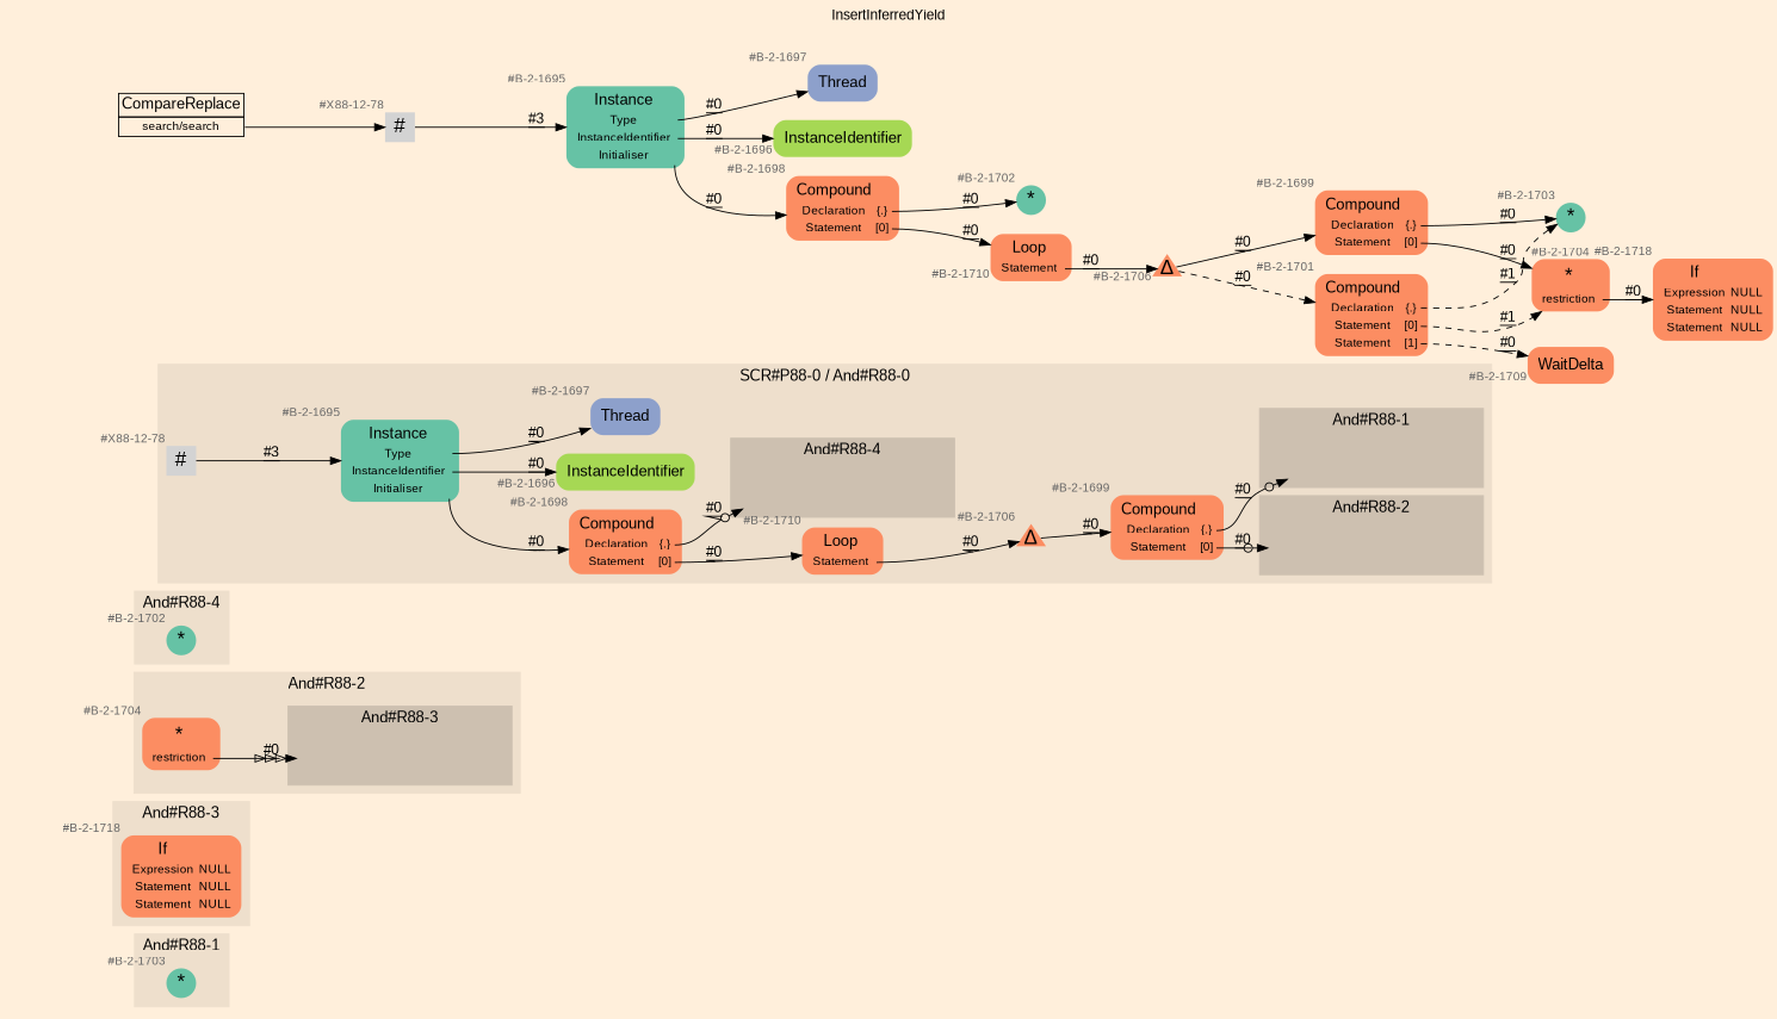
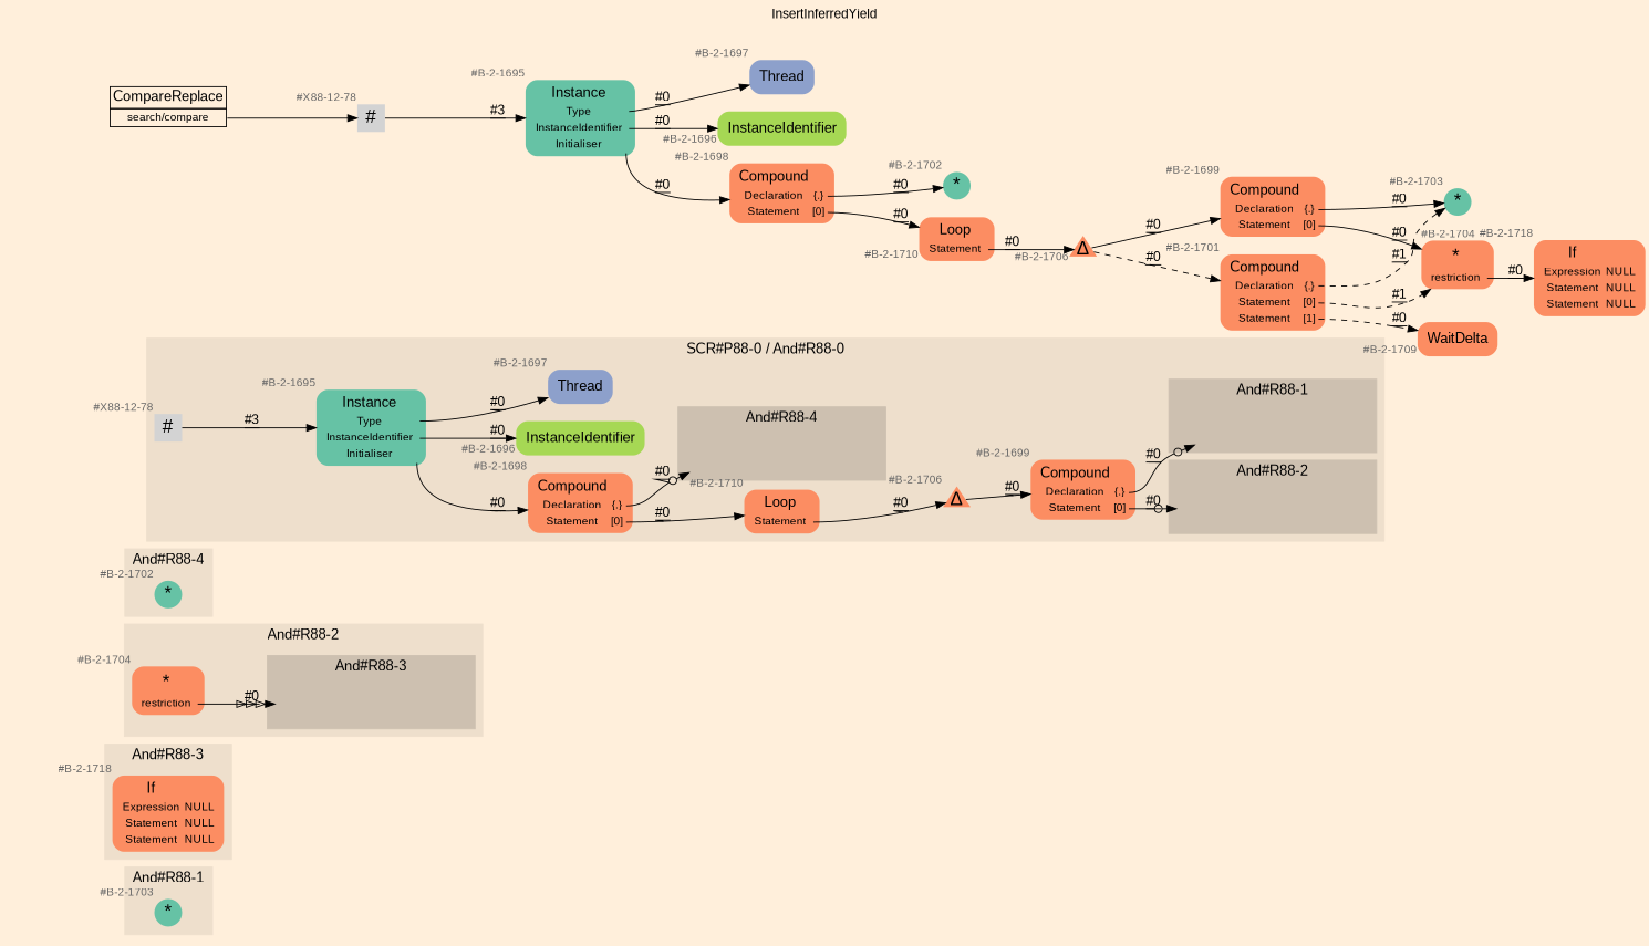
  digraph {
    bgcolor=antiquewhite1
    color=black
    fontcolor=black
    fontname=Arial
    label=InsertInferredYield
    labelloc=t
    rankdir=LR
    ranksep=0.3
    node [fillcolor="/set28/2" fontcolor=grey40 fontname=Arial fontsize=12 shape=plaintext style="rounded,filled" xlabel="#B-2-1703"]
    edge [color=black decorate=true fontcolor=black fontname=Arial tailport=port0]
    n1 [fillcolor="/set28/1" fixedsize=true height=0.4 label=<<FONT COLOR="black" POINT-SIZE="20">*</FONT>> penwidth=0.0 shape=circle style=filled width=0.4]
    n2 [label=<<TABLE BORDER="0" CELLBORDER="0" CELLSPACING="0">          <TR><TD><FONT COLOR="black" POINT-SIZE="15">If</FONT></TD></TR>          <TR><TD><FONT COLOR="black" POINT-SIZE="12">Expression</FONT></TD><TD PORT="port0"><FONT COLOR="black" POINT-SIZE="12">NULL</FONT></TD></TR>          <TR><TD><FONT COLOR="black" POINT-SIZE="12">Statement</FONT></TD><TD PORT="port1"><FONT COLOR="black" POINT-SIZE="12">NULL</FONT></TD></TR>          <TR><TD><FONT COLOR="black" POINT-SIZE="12">Statement</FONT></TD><TD PORT="port2"><FONT COLOR="black" POINT-SIZE="12">NULL</FONT></TD></TR>         </TABLE>> xlabel="#B-2-1718"]
    "And#R88-2/And#R88-3/#B-2-1718" [shape=none style=invisible xlabel="#B-2-1718"]
    n4 [label=<<TABLE BORDER="0" CELLBORDER="0" CELLSPACING="0">          <TR><TD><FONT COLOR="black" POINT-SIZE="20">*</FONT></TD></TR>          <TR><TD><FONT COLOR="black" POINT-SIZE="12">restriction</FONT></TD><TD PORT="port0"></TD></TR>         </TABLE>> xlabel="#B-2-1704"]
    n5 [fillcolor="/set28/1" fixedsize=true height=0.4 label=<<FONT COLOR="black" POINT-SIZE="20">*</FONT>> penwidth=0.0 shape=circle style=filled width=0.4 xlabel="#B-2-1702"]
    "And#R88-0/And#R88-1/#B-2-1703" [fillcolor="/set28/1" shape=none style=invisible]
    "And#R88-0/And#R88-2/#B-2-1704" [shape=none style=invisible xlabel="#B-2-1704"]
    "And#R88-0/And#R88-4/#B-2-1702" [fillcolor="/set28/1" shape=none style=invisible xlabel="#B-2-1702"]
    n9 [label=<<TABLE BORDER="0" CELLBORDER="0" CELLSPACING="0">          <TR><TD><FONT COLOR="black" POINT-SIZE="15">Compound</FONT></TD></TR>          <TR><TD><FONT COLOR="black" POINT-SIZE="12">Declaration</FONT></TD><TD PORT="port0"><FONT COLOR="black" POINT-SIZE="12">{.}</FONT></TD></TR>          <TR><TD><FONT COLOR="black" POINT-SIZE="12">Statement</FONT></TD><TD PORT="port1"><FONT COLOR="black" POINT-SIZE="12">[0]</FONT></TD></TR>         </TABLE>> xlabel="#B-2-1699"]
    n10 [fillcolor="/set28/3" label=<<TABLE BORDER="0" CELLBORDER="0" CELLSPACING="0">          <TR><TD><FONT COLOR="black" POINT-SIZE="15">Thread</FONT></TD></TR>         </TABLE>> xlabel="#B-2-1697"]
    n11 [fixedsize=true height=0.4 label=<<FONT COLOR="black" POINT-SIZE="20">#</FONT>> penwidth=0.0 shape=square style=filled width=0.4 xlabel="#X88-12-78" fillcolor=""]
    n12 [fillcolor="/set28/1" label=<<TABLE BORDER="0" CELLBORDER="0" CELLSPACING="0">          <TR><TD><FONT COLOR="black" POINT-SIZE="15">Instance</FONT></TD></TR>          <TR><TD><FONT COLOR="black" POINT-SIZE="12">Type</FONT></TD><TD PORT="port0"></TD></TR>          <TR><TD><FONT COLOR="black" POINT-SIZE="12">InstanceIdentifier</FONT></TD><TD PORT="port1"></TD></TR>          <TR><TD><FONT COLOR="black" POINT-SIZE="12">Initialiser</FONT></TD><TD PORT="port2"></TD></TR>         </TABLE>> xlabel="#B-2-1695"]
    n13 [label=<<TABLE BORDER="0" CELLBORDER="0" CELLSPACING="0">          <TR><TD><FONT COLOR="black" POINT-SIZE="15">Loop</FONT></TD></TR>          <TR><TD><FONT COLOR="black" POINT-SIZE="12">Statement</FONT></TD><TD PORT="port0"></TD></TR>         </TABLE>> xlabel="#B-2-1710"]
    n14 [label=<<TABLE BORDER="0" CELLBORDER="0" CELLSPACING="0">          <TR><TD><FONT COLOR="black" POINT-SIZE="15">Compound</FONT></TD></TR>          <TR><TD><FONT COLOR="black" POINT-SIZE="12">Declaration</FONT></TD><TD PORT="port0"><FONT COLOR="black" POINT-SIZE="12">{.}</FONT></TD></TR>          <TR><TD><FONT COLOR="black" POINT-SIZE="12">Statement</FONT></TD><TD PORT="port1"><FONT COLOR="black" POINT-SIZE="12">[0]</FONT></TD></TR>         </TABLE>> xlabel="#B-2-1698"]
    n15 [fixedsize=true height=0.4 label=<<FONT COLOR="black" POINT-SIZE="20">Δ</FONT>> penwidth=0.0 shape=triangle style=filled width=0.4 xlabel="#B-2-1706"]
    n16 [fillcolor="/set28/5" label=<<TABLE BORDER="0" CELLBORDER="0" CELLSPACING="0">          <TR><TD><FONT COLOR="black" POINT-SIZE="15">InstanceIdentifier</FONT></TD></TR>         </TABLE>> xlabel="#B-2-1696"]
-   n17 [color=black fillcolor=antiquewhite1 label=<<TABLE BORDER="0" CELLBORDER="1" CELLSPACING="0">      <TR><TD><FONT COLOR="black" POINT-SIZE="15">CompareReplace</FONT></TD></TR>      <TR><TD PORT="port0"><FONT COLOR="black" POINT-SIZE="12">search/search</FONT></TD></TR>     </TABLE>> style=filled xlabel=""]
+   n17 [color=black fillcolor=antiquewhite1 label=<<TABLE BORDER="0" CELLBORDER="1" CELLSPACING="0">      <TR><TD><FONT COLOR="black" POINT-SIZE="15">CompareReplace</FONT></TD></TR>      <TR><TD PORT="port0"><FONT COLOR="black" POINT-SIZE="12">search/compare</FONT></TD></TR>     </TABLE>> style=filled xlabel=""]
    n18 [fixedsize=true height=0.4 label=<<FONT COLOR="black" POINT-SIZE="20">#</FONT>> penwidth=0.0 shape=square style=filled width=0.4 xlabel="#X88-12-78" fillcolor=""]
    n19 [fillcolor="/set28/1" label=<<TABLE BORDER="0" CELLBORDER="0" CELLSPACING="0">      <TR><TD><FONT COLOR="black" POINT-SIZE="15">Instance</FONT></TD></TR>      <TR><TD><FONT COLOR="black" POINT-SIZE="12">Type</FONT></TD><TD PORT="port0"></TD></TR>      <TR><TD><FONT COLOR="black" POINT-SIZE="12">InstanceIdentifier</FONT></TD><TD PORT="port1"></TD></TR>      <TR><TD><FONT COLOR="black" POINT-SIZE="12">Initialiser</FONT></TD><TD PORT="port2"></TD></TR>     </TABLE>> xlabel="#B-2-1695"]
    n20 [fillcolor="/set28/3" label=<<TABLE BORDER="0" CELLBORDER="0" CELLSPACING="0">      <TR><TD><FONT COLOR="black" POINT-SIZE="15">Thread</FONT></TD></TR>     </TABLE>> xlabel="#B-2-1697"]
    n21 [fillcolor="/set28/5" label=<<TABLE BORDER="0" CELLBORDER="0" CELLSPACING="0">      <TR><TD><FONT COLOR="black" POINT-SIZE="15">InstanceIdentifier</FONT></TD></TR>     </TABLE>> xlabel="#B-2-1696"]
    n22 [label=<<TABLE BORDER="0" CELLBORDER="0" CELLSPACING="0">      <TR><TD><FONT COLOR="black" POINT-SIZE="15">Compound</FONT></TD></TR>      <TR><TD><FONT COLOR="black" POINT-SIZE="12">Declaration</FONT></TD><TD PORT="port0"><FONT COLOR="black" POINT-SIZE="12">{.}</FONT></TD></TR>      <TR><TD><FONT COLOR="black" POINT-SIZE="12">Statement</FONT></TD><TD PORT="port1"><FONT COLOR="black" POINT-SIZE="12">[0]</FONT></TD></TR>     </TABLE>> xlabel="#B-2-1698"]
    n23 [fillcolor="/set28/1" fixedsize=true height=0.4 label=<<FONT COLOR="black" POINT-SIZE="20">*</FONT>> penwidth=0.0 shape=circle style=filled width=0.4 xlabel="#B-2-1702"]
    n24 [label=<<TABLE BORDER="0" CELLBORDER="0" CELLSPACING="0">      <TR><TD><FONT COLOR="black" POINT-SIZE="15">Loop</FONT></TD></TR>      <TR><TD><FONT COLOR="black" POINT-SIZE="12">Statement</FONT></TD><TD PORT="port0"></TD></TR>     </TABLE>> xlabel="#B-2-1710"]
    n25 [fixedsize=true height=0.4 label=<<FONT COLOR="black" POINT-SIZE="20">Δ</FONT>> penwidth=0.0 shape=triangle style=filled width=0.4 xlabel="#B-2-1706"]
    n26 [label=<<TABLE BORDER="0" CELLBORDER="0" CELLSPACING="0">      <TR><TD><FONT COLOR="black" POINT-SIZE="15">Compound</FONT></TD></TR>      <TR><TD><FONT COLOR="black" POINT-SIZE="12">Declaration</FONT></TD><TD PORT="port0"><FONT COLOR="black" POINT-SIZE="12">{.}</FONT></TD></TR>      <TR><TD><FONT COLOR="black" POINT-SIZE="12">Statement</FONT></TD><TD PORT="port1"><FONT COLOR="black" POINT-SIZE="12">[0]</FONT></TD></TR>     </TABLE>> xlabel="#B-2-1699"]
    n27 [label=<<TABLE BORDER="0" CELLBORDER="0" CELLSPACING="0">      <TR><TD><FONT COLOR="black" POINT-SIZE="15">Compound</FONT></TD></TR>      <TR><TD><FONT COLOR="black" POINT-SIZE="12">Declaration</FONT></TD><TD PORT="port0"><FONT COLOR="black" POINT-SIZE="12">{.}</FONT></TD></TR>      <TR><TD><FONT COLOR="black" POINT-SIZE="12">Statement</FONT></TD><TD PORT="port1"><FONT COLOR="black" POINT-SIZE="12">[0]</FONT></TD></TR>      <TR><TD><FONT COLOR="black" POINT-SIZE="12">Statement</FONT></TD><TD PORT="port2"><FONT COLOR="black" POINT-SIZE="12">[1]</FONT></TD></TR>     </TABLE>> xlabel="#B-2-1701"]
    n28 [fillcolor="/set28/1" fixedsize=true height=0.4 label=<<FONT COLOR="black" POINT-SIZE="20">*</FONT>> penwidth=0.0 shape=circle style=filled width=0.4]
    n29 [label=<<TABLE BORDER="0" CELLBORDER="0" CELLSPACING="0">      <TR><TD><FONT COLOR="black" POINT-SIZE="20">*</FONT></TD></TR>      <TR><TD><FONT COLOR="black" POINT-SIZE="12">restriction</FONT></TD><TD PORT="port0"></TD></TR>     </TABLE>> xlabel="#B-2-1704"]
    n30 [label=<<TABLE BORDER="0" CELLBORDER="0" CELLSPACING="0">      <TR><TD><FONT COLOR="black" POINT-SIZE="15">If</FONT></TD></TR>      <TR><TD><FONT COLOR="black" POINT-SIZE="12">Expression</FONT></TD><TD PORT="port0"><FONT COLOR="black" POINT-SIZE="12">NULL</FONT></TD></TR>      <TR><TD><FONT COLOR="black" POINT-SIZE="12">Statement</FONT></TD><TD PORT="port1"><FONT COLOR="black" POINT-SIZE="12">NULL</FONT></TD></TR>      <TR><TD><FONT COLOR="black" POINT-SIZE="12">Statement</FONT></TD><TD PORT="port2"><FONT COLOR="black" POINT-SIZE="12">NULL</FONT></TD></TR>     </TABLE>> xlabel="#B-2-1718"]
    n31 [label=<<TABLE BORDER="0" CELLBORDER="0" CELLSPACING="0">      <TR><TD><FONT COLOR="black" POINT-SIZE="15">WaitDelta</FONT></TD></TR>     </TABLE>> xlabel="#B-2-1709"]
    subgraph cluster_1 {
      color=antiquewhite2
      fontsize=15
      label="And#R88-1"
      style=filled
      n1
    }
    subgraph cluster_2 {
      color=antiquewhite2
      fontsize=15
      label="And#R88-3"
      style=filled
      n2
    }
    subgraph cluster_3 {
      color=antiquewhite2
      fontsize=15
      label="And#R88-2"
      style=filled
      n4
      subgraph cluster_4 {
        color=antiquewhite3
        fontsize=15
        label="And#R88-3"
        style=filled
        "And#R88-2/And#R88-3/#B-2-1718"
      }
    }
    subgraph cluster_5 {
      color=antiquewhite2
      fontsize=15
      label="And#R88-4"
      style=filled
      n5
    }
    subgraph cluster_6 {
      color=antiquewhite2
      fontsize=15
      label="SCR#P88-0 / And#R88-0"
      style=filled
      n9
      n10
      n11
      n12
      n13
      n14
      n15
      n16
      subgraph cluster_7 {
        color=antiquewhite3
        fontsize=15
        label="And#R88-1"
        style=filled
        "And#R88-0/And#R88-1/#B-2-1703"
      }
      subgraph cluster_8 {
        color=antiquewhite3
        fontsize=15
        label="And#R88-2"
        style=filled
        "And#R88-0/And#R88-2/#B-2-1704"
      }
      subgraph cluster_9 {
        color=antiquewhite3
        fontsize=15
        label="And#R88-4"
        style=filled
        "And#R88-0/And#R88-4/#B-2-1702"
      }
    }
    n4 -> "And#R88-2/And#R88-3/#B-2-1718" [arrowhead=normalonormalonormalonormal label="#0"]
    n9 -> "And#R88-0/And#R88-1/#B-2-1703" [arrowhead=normalnoneodot label="#0"]
    n9 -> "And#R88-0/And#R88-2/#B-2-1704" [arrowhead=normalnoneodot label="#0" tailport=port1]
    n11 -> n12 [label="#3" tailport=""]
    n12 -> n10 [label="#0"]
    n12 -> n14 [label="#0" tailport=port2]
    n12 -> n16 [label="#0" tailport=port1]
    n13 -> n15 [label="#0"]
    n14 -> "And#R88-0/And#R88-4/#B-2-1702" [arrowhead=normalnoneodot label="#0"]
    n14 -> n13 [label="#0" tailport=port1]
    n15 -> n9 [label="#0" tailport=""]
    n17 -> n18
    n18 -> n19 [label="#3" tailport=""]
    n19 -> n20 [label="#0"]
    n19 -> n21 [label="#0" tailport=port1]
    n19 -> n22 [label="#0" tailport=port2]
    n22 -> n23 [label="#0"]
    n22 -> n24 [label="#0" tailport=port1]
    n24 -> n25 [label="#0"]
    n25 -> n26 [label="#0" tailport=""]
    n25 -> n27 [label="#0" style=dashed tailport=""]
    n26 -> n28 [label="#0"]
    n26 -> n29 [label="#0" tailport=port1]
    n27 -> n28 [label="#1" style=dashed]
    n27 -> n29 [label="#1" style=dashed tailport=port1]
    n27 -> n31 [label="#0" style=dashed tailport=port2]
    n29 -> n30 [label="#0"]
  }
